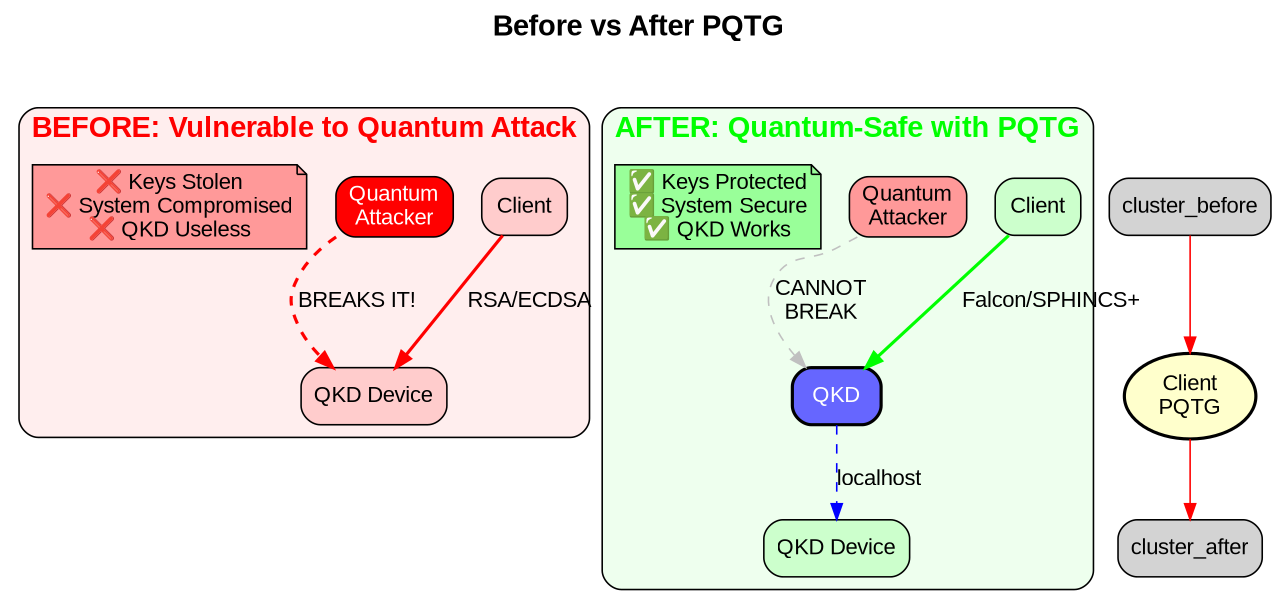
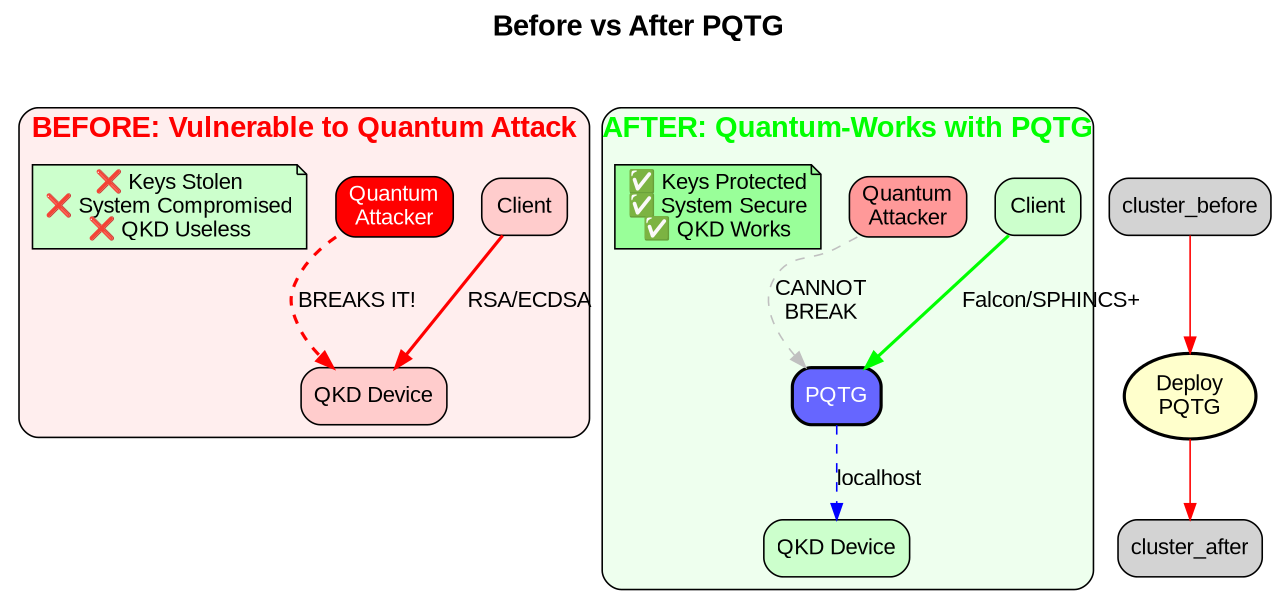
  digraph {
    compound=true
    fontname="Arial Bold"
    fontsize=18
    label="Before vs After PQTG"
    labelloc=t
    rankdir=TB
    node [fontname=Arial shape=box style="rounded,filled"]
    edge [color=red fontname=Arial]
    n1 [fillcolor="#ffcccc" label=Client]
    n2 [fillcolor="#ffcccc" label="QKD Device"]
    n3 [fillcolor="#ff0000" fontcolor=white label="Quantum\nAttacker"]
-   n4 [fillcolor="#ff9999" label="❌ Keys Stolen\n❌ System Compromised\n❌ QKD Useless" shape=note]
+   n4 [fillcolor="#ccffcc" label="❌ Keys Stolen\n❌ System Compromised\n❌ QKD Useless" shape=note]
    n5 [fillcolor="#ccffcc" label=Client]
-   n6 [fillcolor="#6666ff" fontcolor=white label=QKD style="rounded,filled,bold"]
+   n6 [fillcolor="#6666ff" fontcolor=white label=PQTG style="rounded,filled,bold"]
    n7 [fillcolor="#ccffcc" label="QKD Device"]
    n8 [fillcolor="#ff9999" label="Quantum\nAttacker"]
    n9 [fillcolor="#99ff99" label="✅ Keys Protected\n✅ System Secure\n✅ QKD Works" shape=note]
-   n10 [fillcolor="#ffffcc" label="Client\nPQTG" shape=ellipse style="filled,bold"]
+   n10 [fillcolor="#ffffcc" label="Deploy\nPQTG" shape=ellipse style="filled,bold"]
    cluster_after
    cluster_before
    subgraph cluster_1 {
      fillcolor="#ffeeee"
      fontcolor=red
      label="BEFORE: Vulnerable to Quantum Attack"
      style="filled,rounded"
      n1
      n2
      n3
      n4
    }
    subgraph cluster_2 {
      fillcolor="#eeffee"
      fontcolor=green
-     label="AFTER: Quantum-Safe with PQTG"
+     label="AFTER: Quantum-Works with PQTG"
      style="filled,rounded"
      n5
      n6
      n7
      n8
      n9
    }
    n1 -> n2 [label="RSA/ECDSA" style=bold]
    n3 -> n2 [label="BREAKS IT!" style="bold,dashed"]
    n5 -> n6 [color=green label="Falcon/SPHINCS+" penwidth=2 style=bold]
    n6 -> n7 [color=blue label=localhost style=dashed]
    n8 -> n6 [color=gray label="CANNOT\nBREAK" style=dashed]
    n10 -> cluster_after
    cluster_before -> n10
  }
